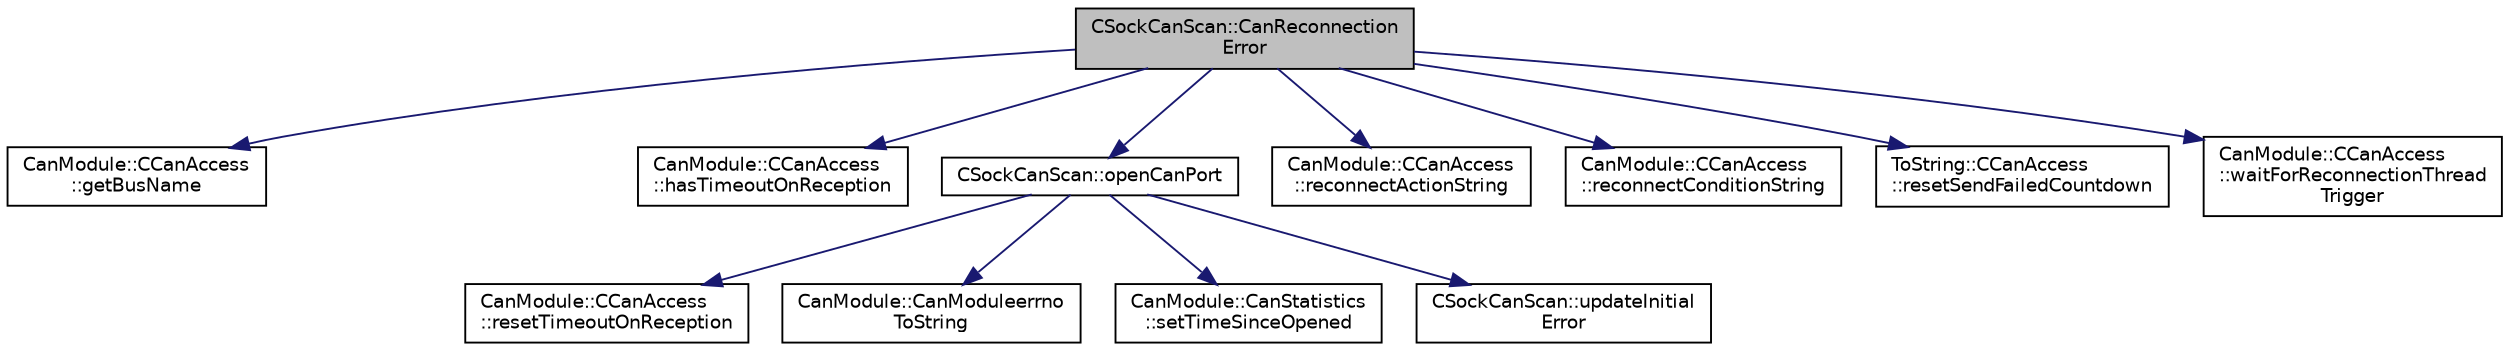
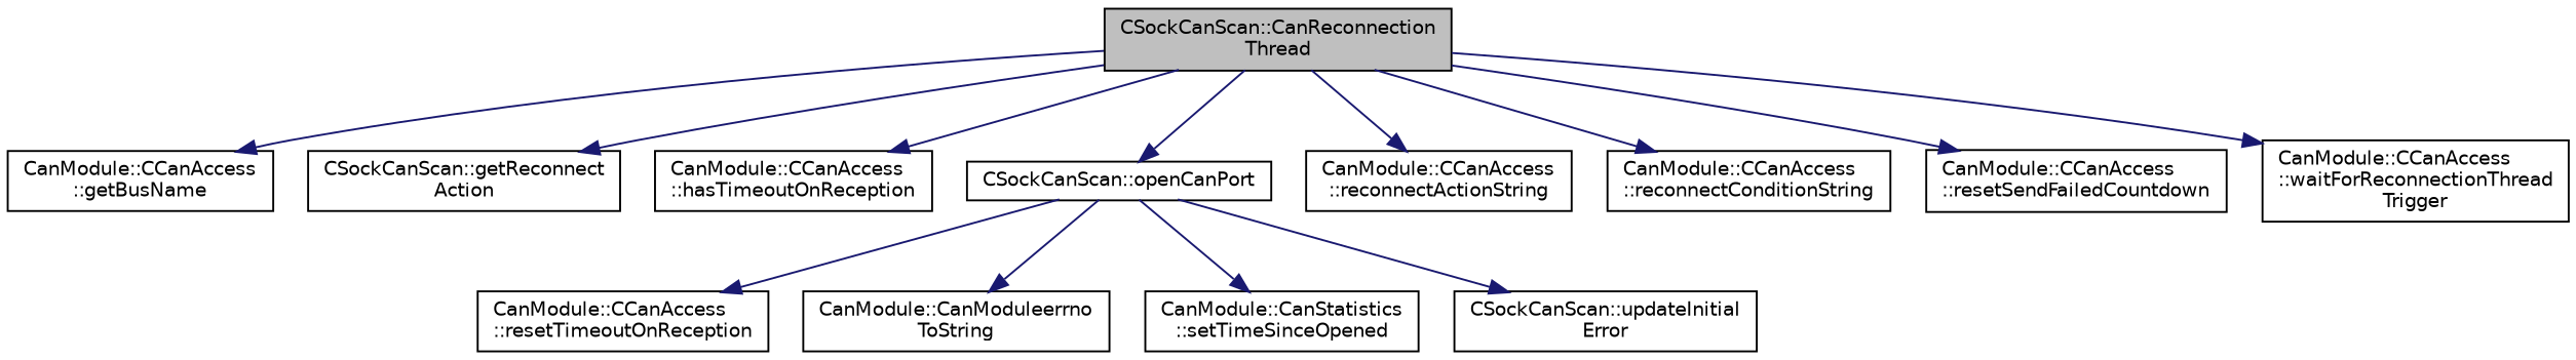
  digraph {
    rankdir=TB
    node [color=black fillcolor=white fontname=Helvetica fontsize=10 shape=record style=filled]
    edge [color=midnightblue fontname=Helvetica fontsize=10 labelfontname=Helvetica labelfontsize=10 style=solid]
-   n1 [fillcolor=grey75 fontcolor=black height=0.2 label="CSockCanScan::CanReconnection\lError" width=0.4]
+   n1 [fillcolor=grey75 fontcolor=black height=0.2 label="CSockCanScan::CanReconnection\lThread" width=0.4]
    n2 [height=0.2 label="CanModule::CCanAccess\l::getBusName" width=0.4]
+   n3 [height=0.2 label="CSockCanScan::getReconnect\lAction" width=0.4]
    n4 [height=0.2 label="CanModule::CCanAccess\l::hasTimeoutOnReception" width=0.4]
    n5 [height=0.2 label="CSockCanScan::openCanPort" width=0.4]
    n6 [height=0.2 label="CanModule::CCanAccess\l::reconnectActionString" width=0.4]
    n7 [height=0.2 label="CanModule::CCanAccess\l::reconnectConditionString" width=0.4]
-   n8 [height=0.2 label="ToString::CCanAccess\l::resetSendFailedCountdown" width=0.4]
+   n8 [height=0.2 label="CanModule::CCanAccess\l::resetSendFailedCountdown" width=0.4]
    n9 [height=0.2 label="CanModule::CCanAccess\l::waitForReconnectionThread\lTrigger" width=0.4]
    n10 [height=0.2 label="CanModule::CCanAccess\l::resetTimeoutOnReception" width=0.4]
    n11 [height=0.2 label="CanModule::CanModuleerrno\lToString" width=0.4]
    n12 [height=0.2 label="CanModule::CanStatistics\l::setTimeSinceOpened" width=0.4]
    n13 [height=0.2 label="CSockCanScan::updateInitial\lError" width=0.4]
    n1 -> n2
+   n1 -> n3
    n1 -> n4
    n1 -> n5
    n1 -> n6
    n1 -> n7
    n1 -> n8
    n1 -> n9
    n5 -> n10
    n5 -> n11
    n5 -> n12
    n5 -> n13
  }
